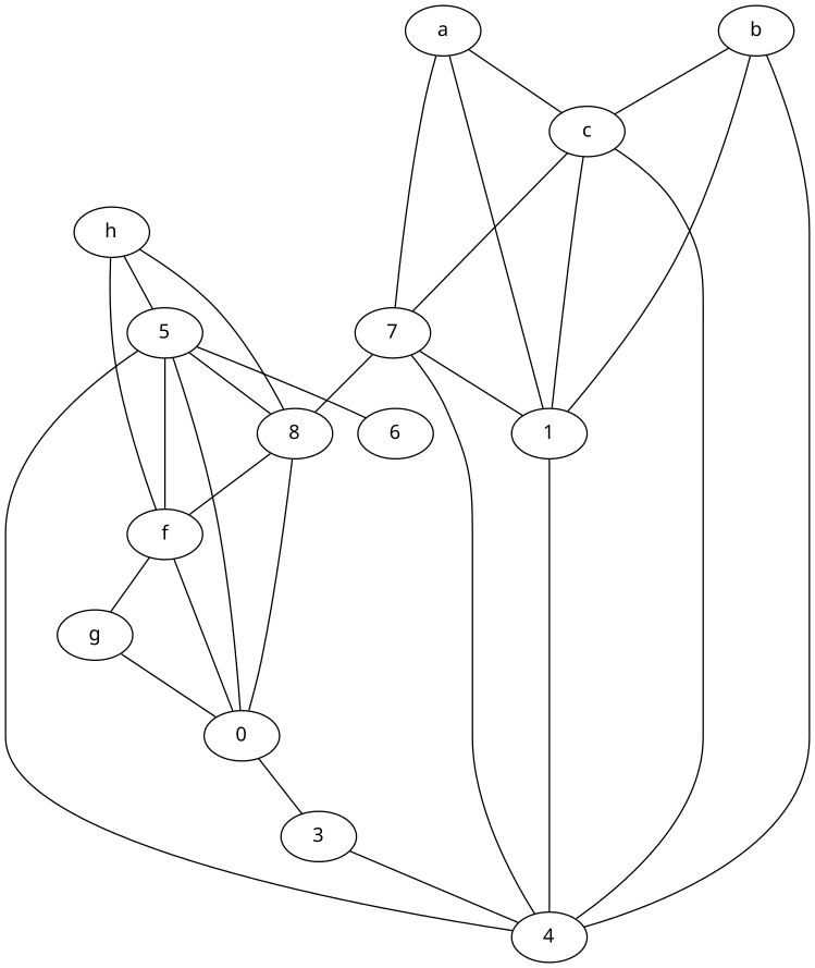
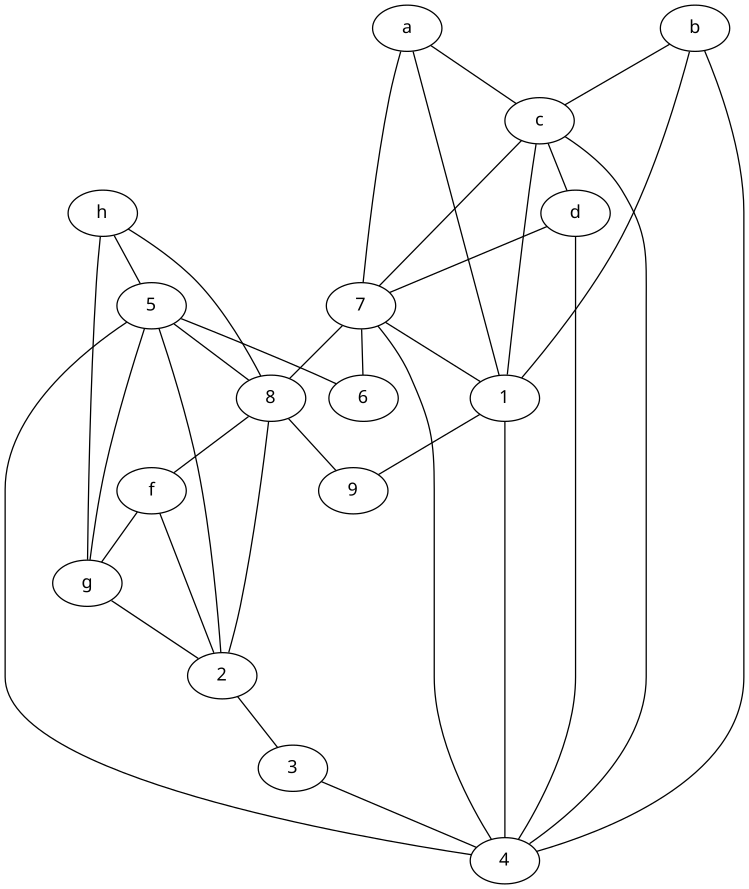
  graph {
    fontname="Noto Sans"
    node [fontname="Noto Sans"]
    edge [fontname="Noto Sans"]
    5
    8
    6
    4
-   2 [label=0]
+   2
+   9
    f
    3
    g
    1
    7
    c
+   d
    b
    a
    h
    5 -- 8
    5 -- 6
    5 -- 4
    5 -- 2
+   8 -- 9
    8 -- f
    2 -- 8
    2 -- 3
-   f -- 5
+   g -- 5
    f -- 2
    f -- g
    3 -- 4
    g -- 2
    1 -- 4
+   1 -- 9
    7 -- 8
+   7 -- 6
    7 -- 4
    7 -- 1
    c -- 4
    c -- 1
    c -- 7
+   c -- d
+   d -- 4
+   d -- 7
    b -- 4
    b -- 1
    b -- c
    a -- 1
    a -- 7
    a -- c
    h -- 5
    h -- 8
-   h -- f
+   h -- g
  }
